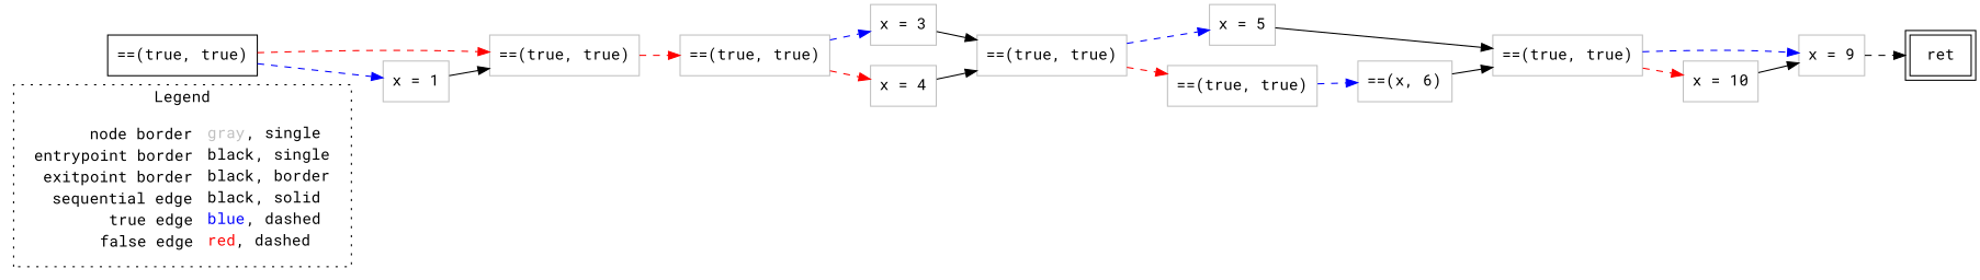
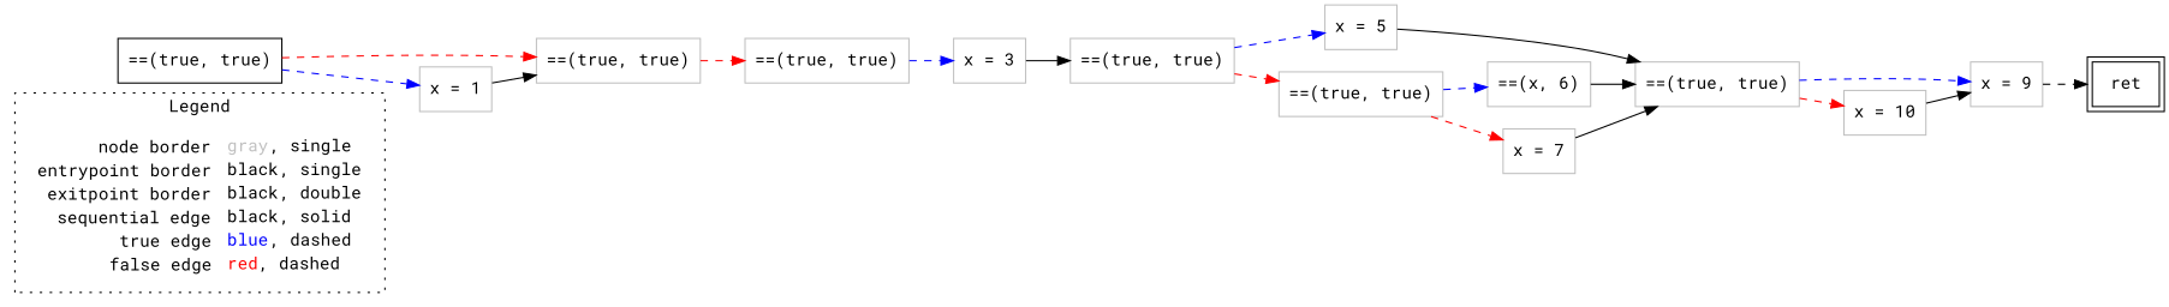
  digraph {
    fontname="Roboto Mono"
    rankdir=LR
    node [fontname="Roboto Mono" shape=rect color=gray]
    edge [color=black fontname="Roboto Mono" style=dashed]
-   n1 [label=<<table border="0" cellpadding="2" cellspacing="0" cellborder="0"><tr><td align="right">node border&nbsp;</td><td align="left"><font color="gray">gray</font>, single</td></tr><tr><td align="right">entrypoint border&nbsp;</td><td align="left"><font color="black">black</font>, single</td></tr><tr><td align="right">exitpoint border&nbsp;</td><td align="left"><font color="black">black</font>, border</td></tr><tr><td align="right">sequential edge&nbsp;</td><td align="left"><font color="black">black</font>, solid</td></tr><tr><td align="right">true edge&nbsp;</td><td align="left"><font color="blue">blue</font>, dashed</td></tr><tr><td align="right">false edge&nbsp;</td><td align="left"><font color="red">red</font>, dashed</td></tr></table>> shape=plaintext color=""]
+   n1 [label=<<table border="0" cellpadding="2" cellspacing="0" cellborder="0"><tr><td align="right">node border&nbsp;</td><td align="left"><font color="gray">gray</font>, single</td></tr><tr><td align="right">entrypoint border&nbsp;</td><td align="left"><font color="black">black</font>, single</td></tr><tr><td align="right">exitpoint border&nbsp;</td><td align="left"><font color="black">black</font>, double</td></tr><tr><td align="right">sequential edge&nbsp;</td><td align="left"><font color="black">black</font>, solid</td></tr><tr><td align="right">true edge&nbsp;</td><td align="left"><font color="blue">blue</font>, dashed</td></tr><tr><td align="right">false edge&nbsp;</td><td align="left"><font color="red">red</font>, dashed</td></tr></table>> shape=plaintext color=""]
    n2 [color=black label=<==(true, true)>]
    n3 [label=<==(true, true)>]
    n4 [label=<x = 1>]
    n5 [label=<==(true, true)>]
    n6 [label=<x = 9>]
    n7 [color=black label=<ret> peripheries=2]
    n8 [label=<==(true, true)>]
    n9 [label=<x = 10>]
    n10 [label=<x = 3>]
    n11 [label=<==(true, true)>]
    n12 [label=<x = 5>]
    n13 [label=<==(true, true)>]
-   n14 [label=<x = 4>]
    n15 [label=<==(x, 6)>]
+   n16 [label=<x = 7>]
    subgraph cluster_1 {
      label=Legend
      style=dotted
      n1
    }
    n2 -> n3 [color=red]
    n2 -> n4 [color=blue]
    n3 -> n5 [color=red]
    n4 -> n3 [style=""]
    n5 -> n10 [color=blue]
-   n5 -> n14 [color=red]
    n6 -> n7
    n8 -> n6 [color=blue]
    n8 -> n9 [color=red]
    n9 -> n6 [style=""]
    n10 -> n11 [style=""]
    n11 -> n12 [color=blue]
    n11 -> n13 [color=red]
    n12 -> n8 [style=""]
    n13 -> n15 [color=blue]
-   n14 -> n11 [style=""]
+   n13 -> n16 [color=red]
    n15 -> n8 [style=""]
+   n16 -> n8 [style=""]
  }
